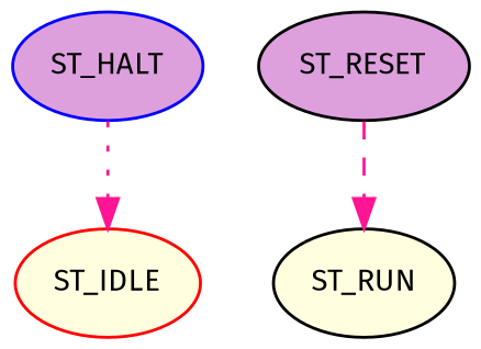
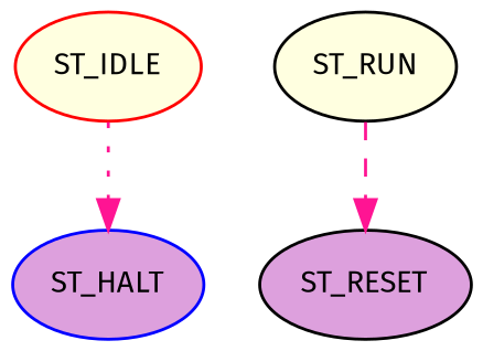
  digraph {
    fontname="Fira Sans"
    node [color=black fillcolor=plum fontname="Fira Sans" fontsize=10 style=filled]
    edge [color=deeppink fontname="Fira Sans"]
    ST_HALT [color=blue]
    ST_IDLE [color=red fillcolor=lightyellow]
    ST_RUN [fillcolor=lightyellow]
    ST_RESET
-   ST_HALT -> ST_IDLE [style=dotted]
-   ST_RESET -> ST_RUN [style=dashed]
+   ST_IDLE -> ST_HALT [style=dotted]
+   ST_RUN -> ST_RESET [style=dashed]
  }
